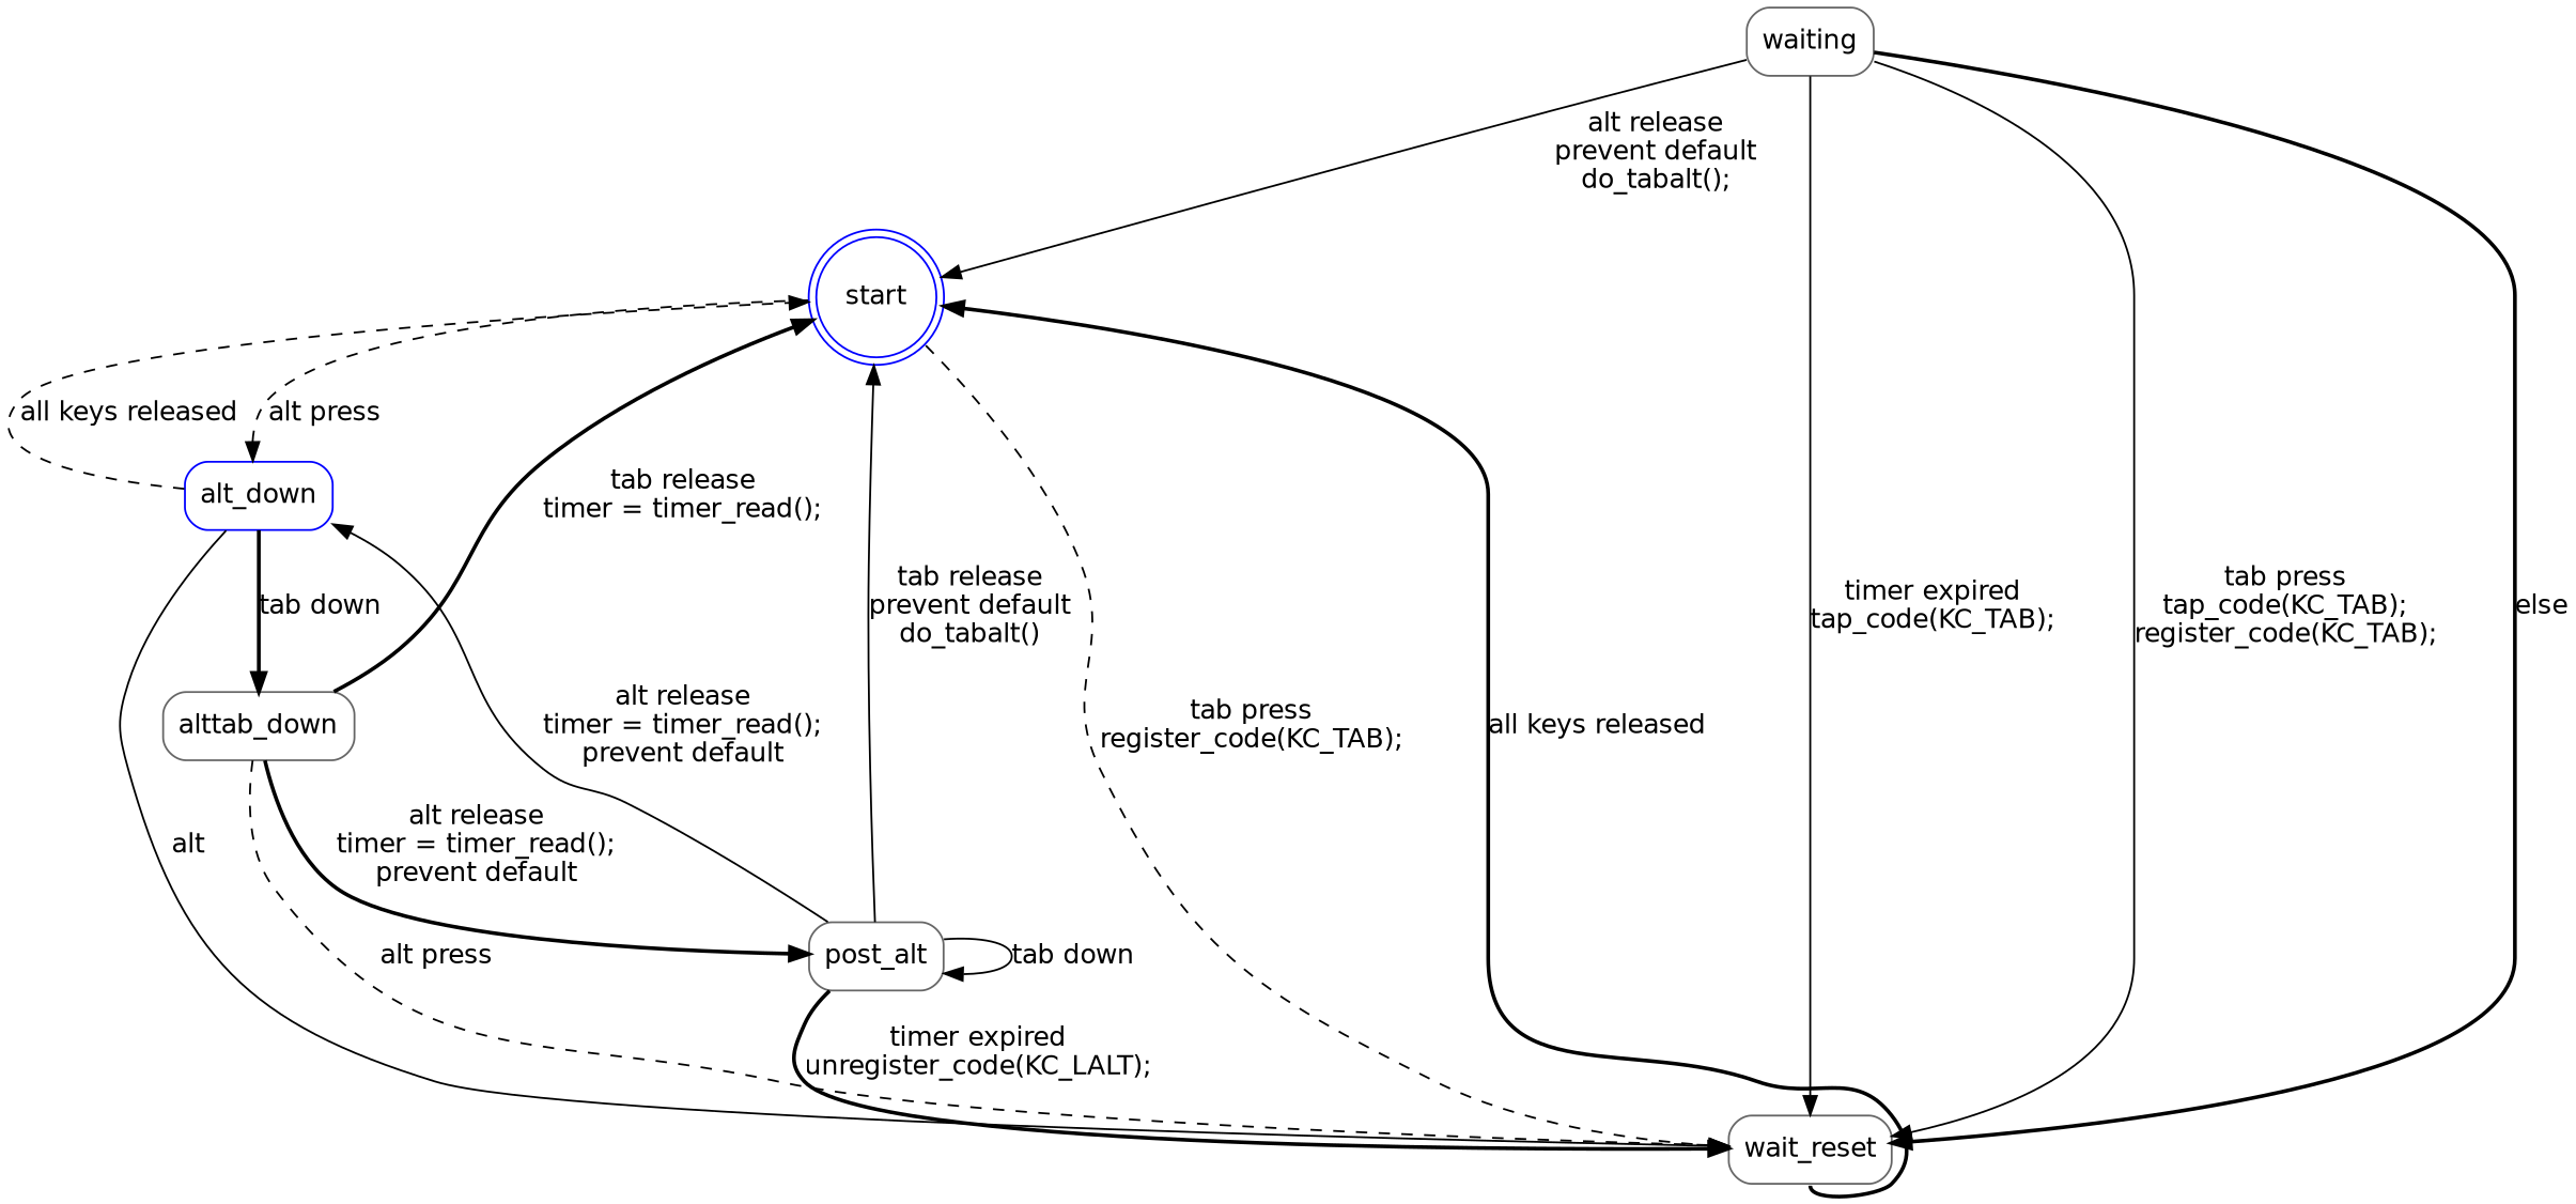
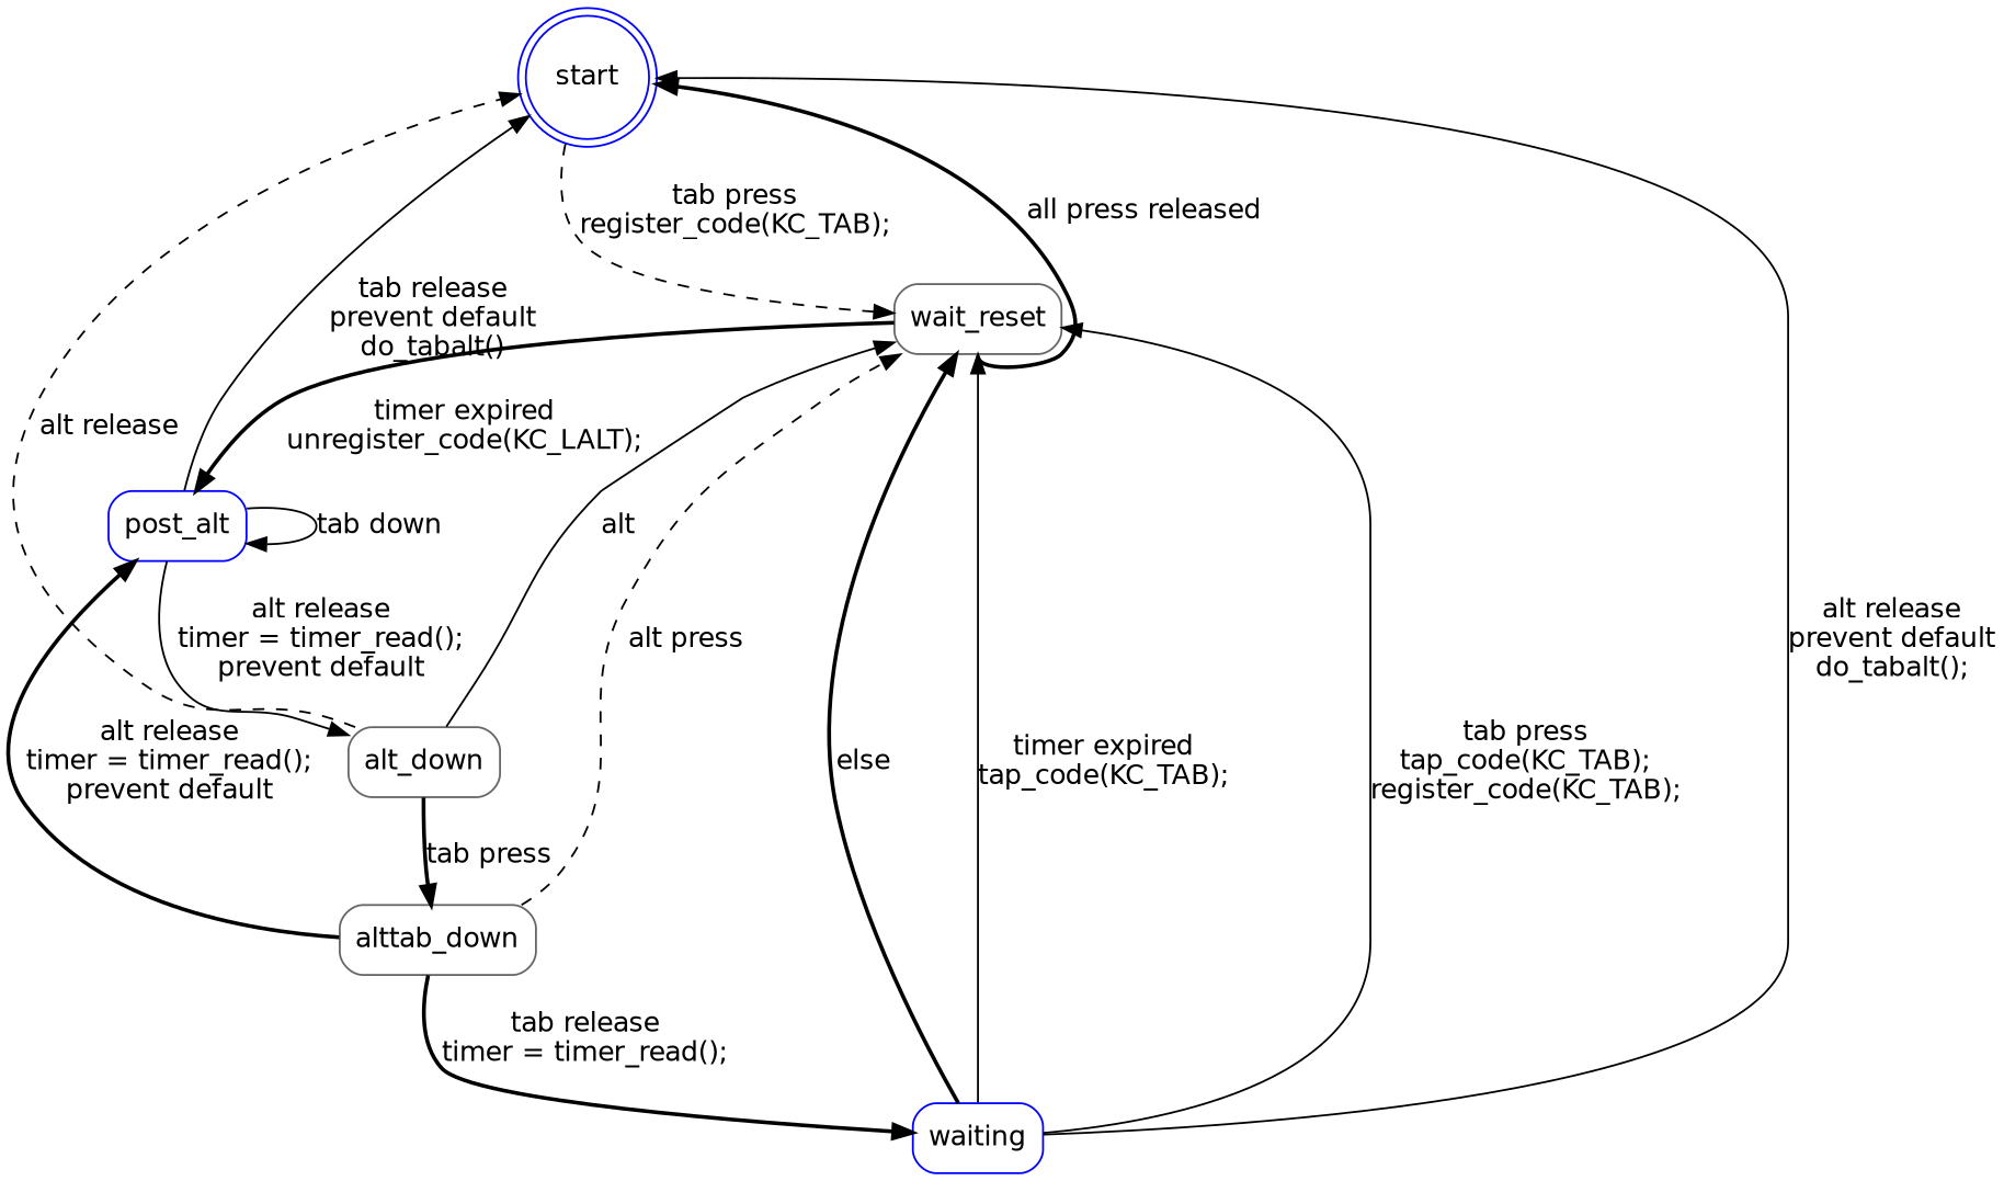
  digraph {
    fontname="DejaVu Sans"
    nodesep=0.5
    node [color=gray40 fontname="DejaVu Sans" shape=box style=rounded]
    edge [fontname="DejaVu Sans" style=solid]
    start [color=blue shape=doublecircle]
-   n2 [color=blue label=alt_down]
+   n2 [label=alt_down]
    wait_reset
    alttab_down
-   post_alt
-   n6 [label=waiting]
-   start -> n2 [label="alt press    " style=dashed weight=10]
+   post_alt [color=blue]
+   n6 [color=blue label=waiting]
    start -> wait_reset [label="tab press\nregister_code(KC_TAB);" style=dashed]
-   n2 -> start [label="all keys released" style=dashed]
+   n2 -> start [label="alt release" style=dashed]
    n2 -> wait_reset [label=alt]
-   n2 -> alttab_down [label="tab down" style=bold weight=10]
-   wait_reset -> start [label="all keys released" style=bold tailport=s]
+   n2 -> alttab_down [label="tab press" style=bold weight=10]
+   wait_reset -> start [label="all press released" style=bold tailport=s]
    alttab_down -> wait_reset [label="alt press    " style=dashed]
    alttab_down -> post_alt [label="alt release\ntimer = timer_read();\nprevent default" style=bold]
-   alttab_down -> start [label="tab release\ntimer = timer_read();" style=bold weight=10]
+   alttab_down -> n6 [label="tab release\ntimer = timer_read();" style=bold weight=10]
    post_alt -> start [label="tab release\nprevent default\ndo_tabalt()" weight=10]
    post_alt -> n2 [label="alt release\ntimer = timer_read();\nprevent default"]
-   post_alt -> wait_reset [label="timer expired\nunregister_code(KC_LALT);" style=bold]
+   wait_reset -> post_alt [label="timer expired\nunregister_code(KC_LALT);" style=bold]
    post_alt -> post_alt [label="tab down"]
    n6 -> start [label="alt release\nprevent default\ndo_tabalt();" weight=10]
    n6 -> wait_reset [label="timer expired\ntap_code(KC_TAB);" weight=10]
    n6 -> wait_reset [label="tab press\ntap_code(KC_TAB);\nregister_code(KC_TAB);" weight=10]
    n6 -> wait_reset [label=else style=bold]
  }
